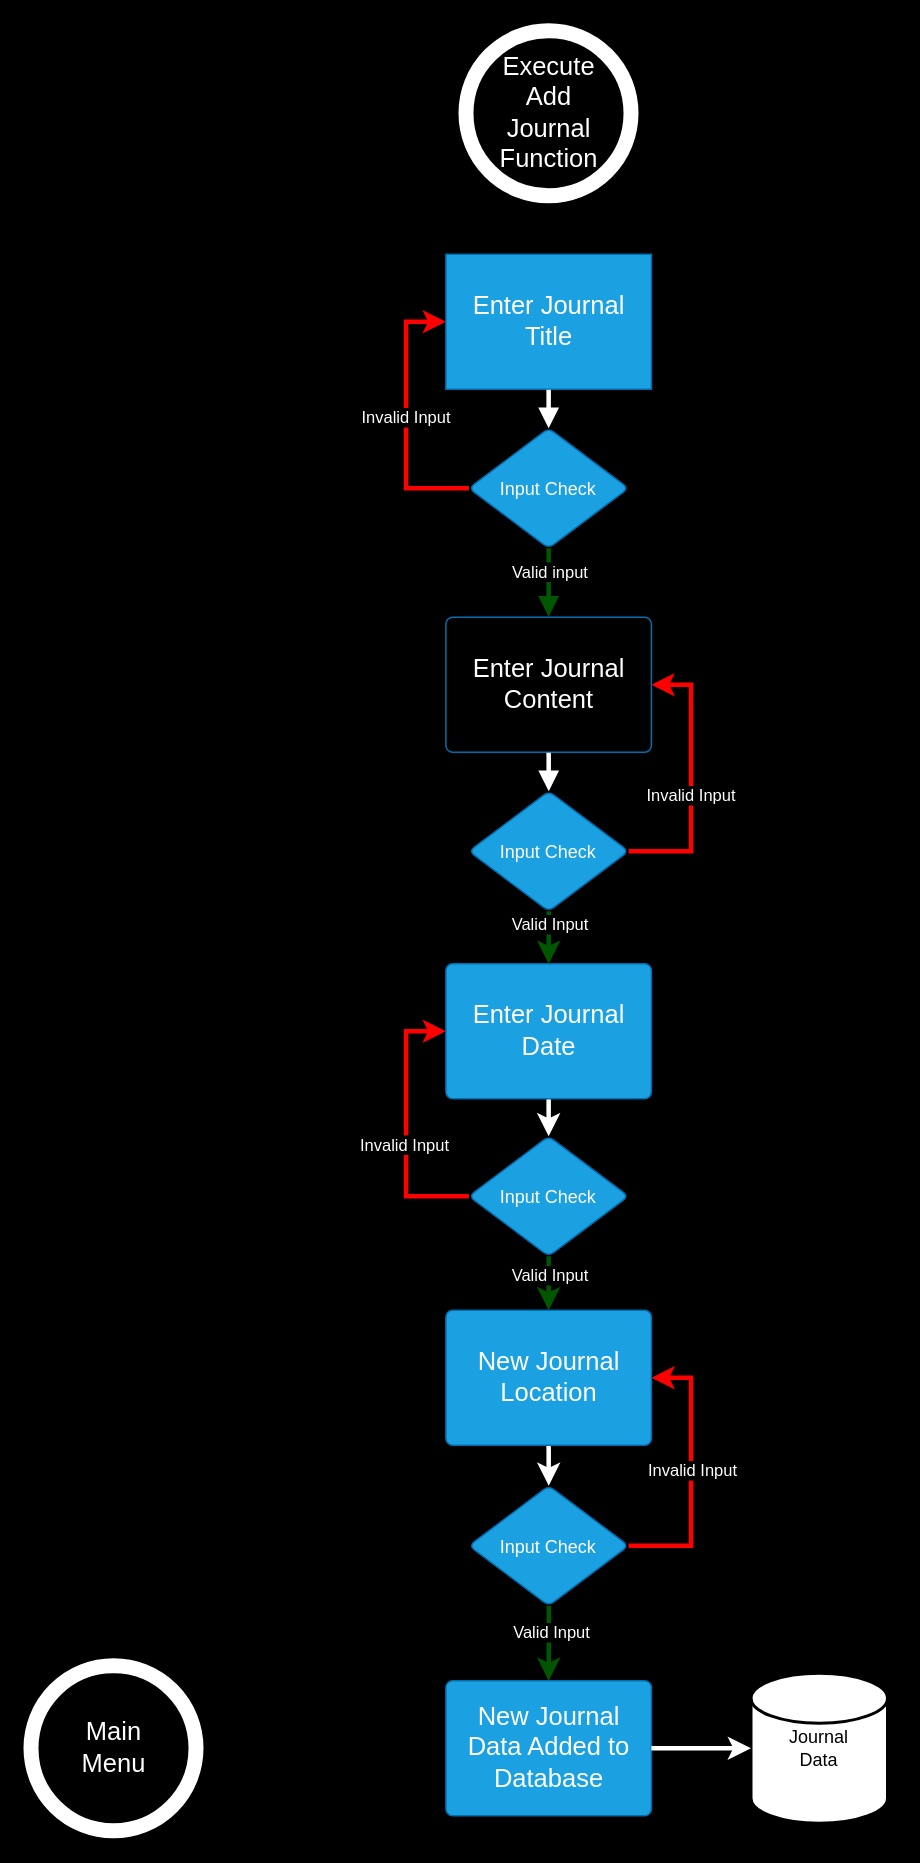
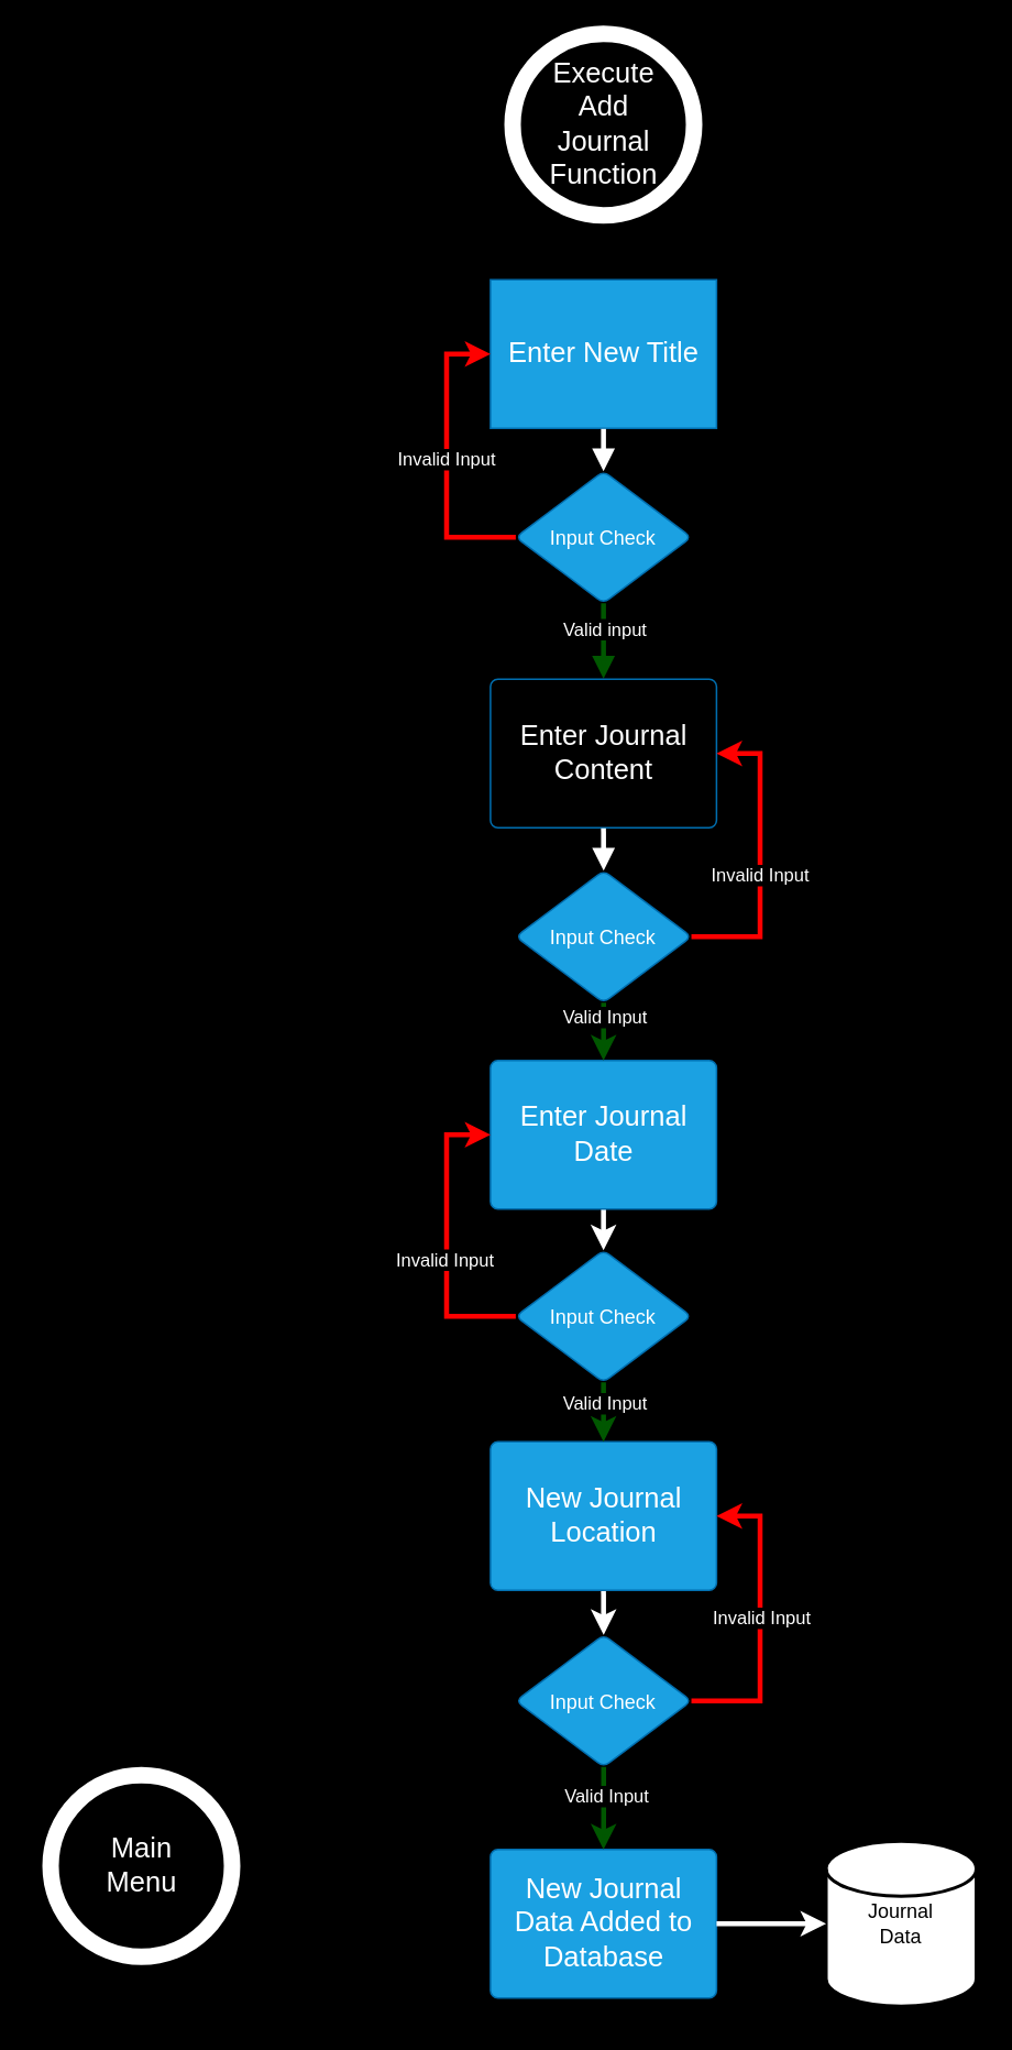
  <mxCell id="0" />
  <mxCell id="1" parent="0" />
  <mxCell id="2" value="&lt;span style=&quot;color: rgb(255, 255, 255); font-size: 17px; text-wrap: wrap;&quot;&gt;Execute Add Journal Function&lt;/span&gt;" style="verticalLabelPosition=middle;verticalAlign=middle;html=1;shape=mxgraph.flowchart.on-page_reference;fillColor=#000000;strokeColor=#FFFFFF;strokeWidth=10;labelPosition=center;align=center;" parent="1" vertex="1"><mxGeometry x="310" y="20" width="110" height="110" as="geometry" /></mxCell>
- <mxCell id="3" value="Enter Journal Title" style="html=1;overflow=block;blockSpacing=1;whiteSpace=wrap;fontSize=17;spacing=3.8;strokeColor=#006EAF;rounded=1;absoluteArcSize=1;arcSize=0;fillColor=#1ba1e2;strokeWidth=NaN;lucidId=39wLa3TWxo6T;fontColor=#ffffff;" parent="1" vertex="1"><mxGeometry x="296.6" y="169" width="137" height="90" as="geometry" /></mxCell>
+ <mxCell id="3" value="Enter New Title" style="html=1;overflow=block;blockSpacing=1;whiteSpace=wrap;fontSize=17;spacing=3.8;strokeColor=#006EAF;rounded=1;absoluteArcSize=1;arcSize=0;fillColor=#1ba1e2;strokeWidth=NaN;lucidId=39wLa3TWxo6T;fontColor=#ffffff;" parent="1" vertex="1"><mxGeometry x="296.6" y="169" width="137" height="90" as="geometry" /></mxCell>
  <mxCell id="4" value="" style="html=1;jettySize=18;whiteSpace=wrap;fontSize=13;strokeColor=#FFFFFF;strokeOpacity=100;strokeWidth=3;rounded=1;arcSize=24;edgeStyle=orthogonalEdgeStyle;startArrow=none;endArrow=block;endFill=1;exitX=0.5;exitY=1.004;exitPerimeter=0;entryX=0.5;entryY=0;lucidId=Qcbvza0nCtEt;fillColor=#1ba1e2;entryDx=0;entryDy=0;" parent="1" source="3" target="25" edge="1"><mxGeometry width="100" height="100" relative="1" as="geometry"><Array as="points" /><mxPoint x="365.1" y="290.64" as="targetPoint" /></mxGeometry></mxCell>
  <mxCell id="5" value="" style="html=1;jettySize=18;whiteSpace=wrap;fontSize=13;strokeColor=#005700;strokeOpacity=100;strokeWidth=3;rounded=1;arcSize=24;edgeStyle=orthogonalEdgeStyle;startArrow=none;endArrow=block;endFill=1;exitX=0.5;exitY=1;entryX=0.5;entryY=-0.004;entryPerimeter=0;lucidId=fdbv_l9uNn-B;fillColor=#008a00;exitDx=0;exitDy=0;" parent="1" source="25" target="7" edge="1"><mxGeometry width="100" height="100" relative="1" as="geometry"><Array as="points" /><mxPoint x="365.1" y="381.36" as="sourcePoint" /></mxGeometry></mxCell>
  <mxCell id="6" value="Valid input" style="edgeLabel;html=1;align=center;verticalAlign=middle;resizable=0;points=[];fontColor=#FFFFFF;labelBackgroundColor=#000000;" vertex="1" connectable="0" parent="5"><mxGeometry x="-0.414" y="-1" relative="1" as="geometry"><mxPoint x="1" y="2" as="offset" /></mxGeometry></mxCell>
  <mxCell id="7" value="Enter Journal Content" style="html=1;overflow=block;blockSpacing=1;whiteSpace=wrap;fontSize=17;spacing=3.8;strokeColor=#006EAF;rounded=1;absoluteArcSize=1;arcSize=9;fillColor=#000000;strokeWidth=NaN;lucidId=fdbvG2aM~Ybf;fontColor=#ffffff;" parent="1" vertex="1"><mxGeometry x="296.6" y="411" width="137" height="90" as="geometry" /></mxCell>
  <mxCell id="8" value="" style="html=1;jettySize=18;whiteSpace=wrap;fontSize=13;strokeColor=#FFFFFF;strokeOpacity=100;strokeWidth=3;rounded=1;arcSize=24;edgeStyle=orthogonalEdgeStyle;startArrow=none;endArrow=block;endFill=1;exitX=0.5;exitY=1.004;exitPerimeter=0;entryX=0.5;entryY=0;lucidId=xdbvU_ehDNFm;fillColor=#1ba1e2;entryDx=0;entryDy=0;" parent="1" source="7" target="30" edge="1"><mxGeometry width="100" height="100" relative="1" as="geometry"><Array as="points" /></mxGeometry></mxCell>
  <mxCell id="9" style="edgeStyle=orthogonalEdgeStyle;rounded=0;orthogonalLoop=1;jettySize=auto;html=1;exitX=0.5;exitY=1;exitDx=0;exitDy=0;entryX=0.5;entryY=0;entryDx=0;entryDy=0;strokeColor=#FFFFFF;strokeWidth=3;" parent="1" source="10" target="21" edge="1"><mxGeometry relative="1" as="geometry"><mxPoint x="365.1" y="683" as="targetPoint" /></mxGeometry></mxCell>
  <mxCell id="10" value="Enter Journal Date" style="html=1;overflow=block;blockSpacing=1;whiteSpace=wrap;fontSize=17;spacing=3.8;strokeColor=#006EAF;rounded=1;absoluteArcSize=1;arcSize=9;fillColor=#1ba1e2;strokeWidth=NaN;lucidId=xdbvFR-ZrNtJ;fontColor=#ffffff;" parent="1" vertex="1"><mxGeometry x="296.6" y="642" width="137" height="90" as="geometry" /></mxCell>
  <mxCell id="11" style="edgeStyle=orthogonalEdgeStyle;rounded=0;orthogonalLoop=1;jettySize=auto;html=1;exitX=0.5;exitY=1;exitDx=0;exitDy=0;entryX=0.5;entryY=0;entryDx=0;entryDy=0;strokeColor=#FFFFFF;strokeWidth=3;" parent="1" source="12" target="35" edge="1"><mxGeometry relative="1" as="geometry" /></mxCell>
  <mxCell id="12" value="New Journal Location" style="html=1;overflow=block;blockSpacing=1;whiteSpace=wrap;fontSize=17;spacing=3.8;strokeColor=#006EAF;rounded=1;absoluteArcSize=1;arcSize=9;fillColor=#1ba1e2;strokeWidth=NaN;lucidId=xdbvFR-ZrNtJ;fontColor=#ffffff;" parent="1" vertex="1"><mxGeometry x="296.6" y="873" width="137" height="90" as="geometry" /></mxCell>
  <mxCell id="13" style="edgeStyle=orthogonalEdgeStyle;rounded=0;orthogonalLoop=1;jettySize=auto;html=1;" parent="1" source="14" target="15" edge="1"><mxGeometry relative="1" as="geometry" /></mxCell>
  <mxCell id="14" value="New Journal Data Added to Database" style="html=1;overflow=block;blockSpacing=1;whiteSpace=wrap;fontSize=17;spacing=3.8;strokeColor=#006EAF;rounded=1;absoluteArcSize=1;arcSize=9;fillColor=#1ba1e2;strokeWidth=NaN;lucidId=xdbvFR-ZrNtJ;fontColor=#ffffff;" parent="1" vertex="1"><mxGeometry x="296.6" y="1120" width="137" height="90" as="geometry" /></mxCell>
  <mxCell id="15" value="Journal&lt;div&gt;Data&lt;/div&gt;" style="strokeWidth=2;html=1;shape=mxgraph.flowchart.database;whiteSpace=wrap;" parent="1" vertex="1"><mxGeometry x="500" y="1115" width="91" height="100" as="geometry" /></mxCell>
  <mxCell id="16" style="edgeStyle=orthogonalEdgeStyle;rounded=0;orthogonalLoop=1;jettySize=auto;html=1;exitX=1;exitY=0.5;exitDx=0;exitDy=0;entryX=0;entryY=0.5;entryDx=0;entryDy=0;entryPerimeter=0;strokeColor=#FFFFFF;strokeWidth=3;" parent="1" source="14" target="15" edge="1"><mxGeometry relative="1" as="geometry" /></mxCell>
  <mxCell id="17" style="edgeStyle=orthogonalEdgeStyle;rounded=0;orthogonalLoop=1;jettySize=auto;html=1;exitX=0.5;exitY=1;exitDx=0;exitDy=0;entryX=0.5;entryY=0;entryDx=0;entryDy=0;fillColor=#008a00;strokeColor=#005700;strokeWidth=3;" parent="1" source="21" target="12" edge="1"><mxGeometry relative="1" as="geometry" /></mxCell>
  <mxCell id="18" value="Valid Input" style="edgeLabel;html=1;align=center;verticalAlign=middle;resizable=0;points=[];fontColor=#FFFFFF;labelBackgroundColor=#000000;" parent="17" vertex="1" connectable="0"><mxGeometry x="-0.215" relative="1" as="geometry"><mxPoint y="-2" as="offset" /></mxGeometry></mxCell>
  <mxCell id="19" style="edgeStyle=orthogonalEdgeStyle;rounded=0;orthogonalLoop=1;jettySize=auto;html=1;exitX=0;exitY=0.5;exitDx=0;exitDy=0;entryX=0;entryY=0.5;entryDx=0;entryDy=0;strokeColor=#FF0000;strokeWidth=3;" parent="1" source="21" target="10" edge="1"><mxGeometry relative="1" as="geometry"><Array as="points"><mxPoint x="270" y="797" /><mxPoint x="270" y="687" /></Array></mxGeometry></mxCell>
  <mxCell id="20" value="&lt;span style=&quot;&quot;&gt;Invalid Input&lt;/span&gt;" style="edgeLabel;html=1;align=center;verticalAlign=middle;resizable=0;points=[];fontColor=#FFFFFF;labelBackgroundColor=#000000;" parent="19" vertex="1" connectable="0"><mxGeometry x="-0.132" y="2" relative="1" as="geometry"><mxPoint y="1" as="offset" /></mxGeometry></mxCell>
  <mxCell id="21" value="&lt;font style=&quot;font-size: 12px;&quot;&gt;Input Check&lt;/font&gt;" style="html=1;overflow=block;blockSpacing=1;whiteSpace=wrap;rhombus;fontSize=16.7;fontColor=#ffffff;spacing=3.8;strokeColor=#006EAF;rounded=1;absoluteArcSize=1;arcSize=9;fillColor=#1ba1e2;strokeWidth=NaN;lucidId=x_avSaIK2IV_;" parent="1" vertex="1"><mxGeometry x="311.92" y="757" width="106.36" height="80" as="geometry" /></mxCell>
- <mxCell id="22" value="&lt;span style=&quot;color: rgb(255, 255, 255); font-size: 17px; text-wrap: wrap;&quot;&gt;Main Menu&lt;/span&gt;" style="verticalLabelPosition=middle;verticalAlign=middle;html=1;shape=mxgraph.flowchart.on-page_reference;fillColor=#000000;strokeColor=#FFFFFF;strokeWidth=10;labelPosition=center;align=center;" parent="1" vertex="1"><mxGeometry x="20" y="1110" width="110" height="110" as="geometry" /></mxCell>
+ <mxCell id="22" value="&lt;span style=&quot;color: rgb(255, 255, 255); font-size: 17px; text-wrap: wrap;&quot;&gt;Main Menu&lt;/span&gt;" style="verticalLabelPosition=middle;verticalAlign=middle;html=1;shape=mxgraph.flowchart.on-page_reference;fillColor=#000000;strokeColor=#FFFFFF;strokeWidth=10;labelPosition=center;align=center;" parent="1" vertex="1"><mxGeometry x="30" y="1075" width="110" height="110" as="geometry" /></mxCell>
  <mxCell id="23" style="edgeStyle=orthogonalEdgeStyle;rounded=0;orthogonalLoop=1;jettySize=auto;html=1;exitX=0;exitY=0.5;exitDx=0;exitDy=0;entryX=0;entryY=0.5;entryDx=0;entryDy=0;strokeColor=#FF0000;strokeWidth=3;" edge="1" parent="1" source="25" target="3"><mxGeometry relative="1" as="geometry"><Array as="points"><mxPoint x="270" y="325" /><mxPoint x="270" y="214" /></Array></mxGeometry></mxCell>
  <mxCell id="24" value="Invalid Input" style="edgeLabel;html=1;align=center;verticalAlign=middle;resizable=0;points=[];fontColor=#FFFFFF;labelBackgroundColor=#000000;" vertex="1" connectable="0" parent="23"><mxGeometry x="-0.014" y="1" relative="1" as="geometry"><mxPoint as="offset" /></mxGeometry></mxCell>
  <mxCell id="25" value="&lt;font style=&quot;font-size: 12px;&quot;&gt;Input Check&lt;/font&gt;" style="html=1;overflow=block;blockSpacing=1;whiteSpace=wrap;rhombus;fontSize=16.7;fontColor=#ffffff;spacing=3.8;strokeColor=#006EAF;rounded=1;absoluteArcSize=1;arcSize=9;fillColor=#1ba1e2;strokeWidth=NaN;lucidId=x_avSaIK2IV_;" vertex="1" parent="1"><mxGeometry x="311.92" y="285" width="106.36" height="80" as="geometry" /></mxCell>
  <mxCell id="26" style="edgeStyle=orthogonalEdgeStyle;rounded=0;orthogonalLoop=1;jettySize=auto;html=1;exitX=0.5;exitY=1;exitDx=0;exitDy=0;entryX=0.5;entryY=0;entryDx=0;entryDy=0;fillColor=#008a00;strokeColor=#005700;strokeWidth=3;" edge="1" parent="1" source="30" target="10"><mxGeometry relative="1" as="geometry" /></mxCell>
  <mxCell id="27" value="Valid Input" style="edgeLabel;html=1;align=center;verticalAlign=middle;resizable=0;points=[];fontColor=#FFFFFF;labelBackgroundColor=#000000;" vertex="1" connectable="0" parent="26"><mxGeometry x="-0.482" relative="1" as="geometry"><mxPoint as="offset" /></mxGeometry></mxCell>
  <mxCell id="28" style="edgeStyle=orthogonalEdgeStyle;rounded=0;orthogonalLoop=1;jettySize=auto;html=1;exitX=1;exitY=0.5;exitDx=0;exitDy=0;entryX=1;entryY=0.5;entryDx=0;entryDy=0;strokeColor=#FF0000;strokeWidth=3;" edge="1" parent="1" source="30" target="7"><mxGeometry relative="1" as="geometry"><Array as="points"><mxPoint x="460" y="567" /><mxPoint x="460" y="456" /></Array></mxGeometry></mxCell>
  <mxCell id="29" value="Invalid Input" style="edgeLabel;html=1;align=center;verticalAlign=middle;resizable=0;points=[];fontColor=#FFFFFF;labelBackgroundColor=#000000;" vertex="1" connectable="0" parent="28"><mxGeometry x="-0.12" y="1" relative="1" as="geometry"><mxPoint as="offset" /></mxGeometry></mxCell>
  <mxCell id="30" value="&lt;font style=&quot;font-size: 12px;&quot;&gt;Input Check&lt;/font&gt;" style="html=1;overflow=block;blockSpacing=1;whiteSpace=wrap;rhombus;fontSize=16.7;fontColor=#ffffff;spacing=3.8;strokeColor=#006EAF;rounded=1;absoluteArcSize=1;arcSize=9;fillColor=#1ba1e2;strokeWidth=NaN;lucidId=x_avSaIK2IV_;" vertex="1" parent="1"><mxGeometry x="312" y="527" width="106.36" height="80" as="geometry" /></mxCell>
  <mxCell id="31" style="edgeStyle=orthogonalEdgeStyle;rounded=0;orthogonalLoop=1;jettySize=auto;html=1;exitX=0.5;exitY=1;exitDx=0;exitDy=0;entryX=0.5;entryY=0;entryDx=0;entryDy=0;fillColor=#008a00;strokeColor=#005700;strokeWidth=3;" edge="1" parent="1" source="35" target="14"><mxGeometry relative="1" as="geometry" /></mxCell>
  <mxCell id="32" value="Valid Input" style="edgeLabel;html=1;align=center;verticalAlign=middle;resizable=0;points=[];fontColor=#FFFFFF;labelBackgroundColor=#000000;" vertex="1" connectable="0" parent="31"><mxGeometry x="-0.3" y="1" relative="1" as="geometry"><mxPoint as="offset" /></mxGeometry></mxCell>
  <mxCell id="33" style="edgeStyle=orthogonalEdgeStyle;rounded=0;orthogonalLoop=1;jettySize=auto;html=1;exitX=1;exitY=0.5;exitDx=0;exitDy=0;entryX=1;entryY=0.5;entryDx=0;entryDy=0;strokeColor=#FF0000;strokeWidth=3;" edge="1" parent="1" source="35" target="12"><mxGeometry relative="1" as="geometry"><Array as="points"><mxPoint x="460" y="1030" /><mxPoint x="460" y="918" /></Array></mxGeometry></mxCell>
  <mxCell id="34" value="Invalid Input" style="edgeLabel;html=1;align=center;verticalAlign=middle;resizable=0;points=[];fontColor=#FFFFFF;labelBackgroundColor=#000000;" vertex="1" connectable="0" parent="33"><mxGeometry x="0.019" relative="1" as="geometry"><mxPoint as="offset" /></mxGeometry></mxCell>
  <mxCell id="35" value="&lt;font style=&quot;font-size: 12px;&quot;&gt;Input Check&lt;/font&gt;" style="html=1;overflow=block;blockSpacing=1;whiteSpace=wrap;rhombus;fontSize=16.7;fontColor=#ffffff;spacing=3.8;strokeColor=#006EAF;rounded=1;absoluteArcSize=1;arcSize=9;fillColor=#1ba1e2;strokeWidth=NaN;lucidId=x_avSaIK2IV_;" vertex="1" parent="1"><mxGeometry x="312" y="990" width="106.36" height="80" as="geometry" /></mxCell>
